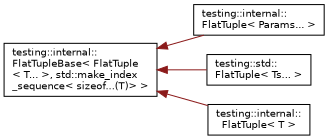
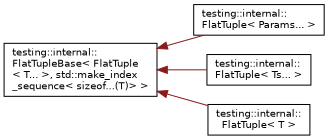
  digraph {
    rankdir=LR
    node [color=black fillcolor=white fontname=Helvetica fontsize=10 shape=record style=filled]
    edge [color=firebrick4 dir=back fontname=Helvetica fontsize=10 labelfontname=Helvetica labelfontsize=10 style=solid]
    n1 [height=0.2 label="testing::internal::\lFlatTupleBase\< FlatTuple\l\< T... \>, std::make_index\l_sequence\< sizeof...(T)\> \>" width=0.4]
    n2 [height=0.2 label="testing::internal::\lFlatTuple\< Params... \>" width=0.4]
-   n3 [height=0.2 label="testing::std::\lFlatTuple\< Ts... \>" width=0.4]
+   n3 [height=0.2 label="testing::internal::\lFlatTuple\< Ts... \>" width=0.4]
    n4 [height=0.2 label="testing::internal::\lFlatTuple\< T \>" width=0.4]
    n1 -> n2
    n1 -> n3
    n1 -> n4
  }
